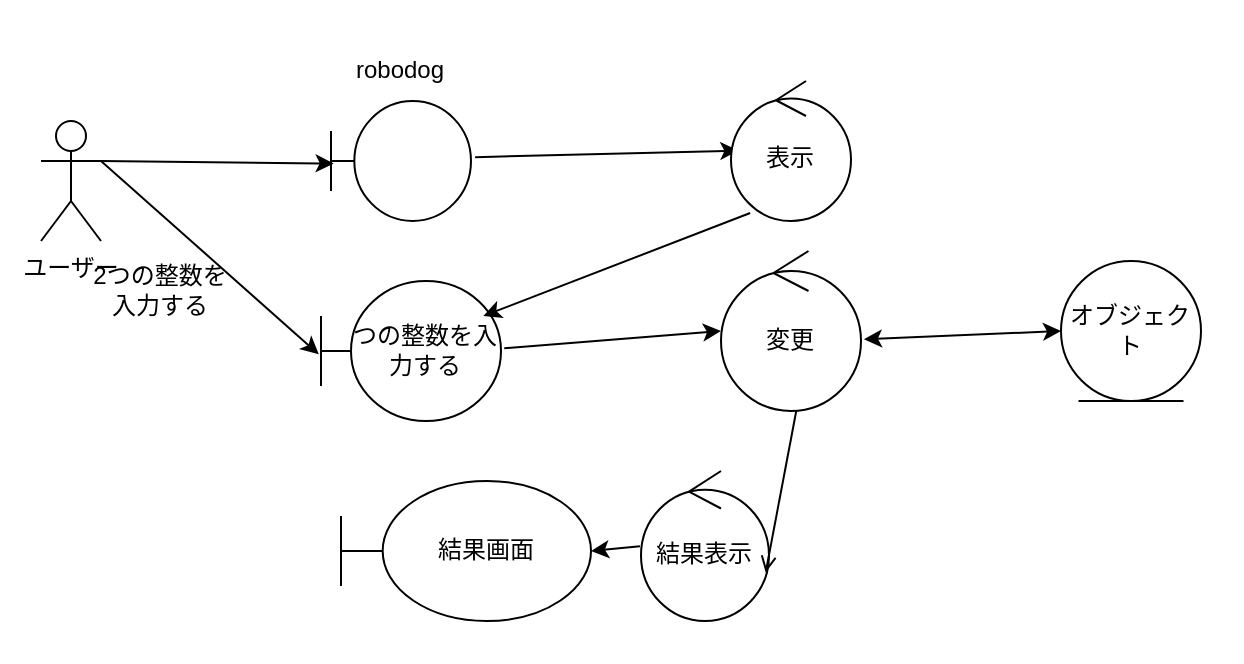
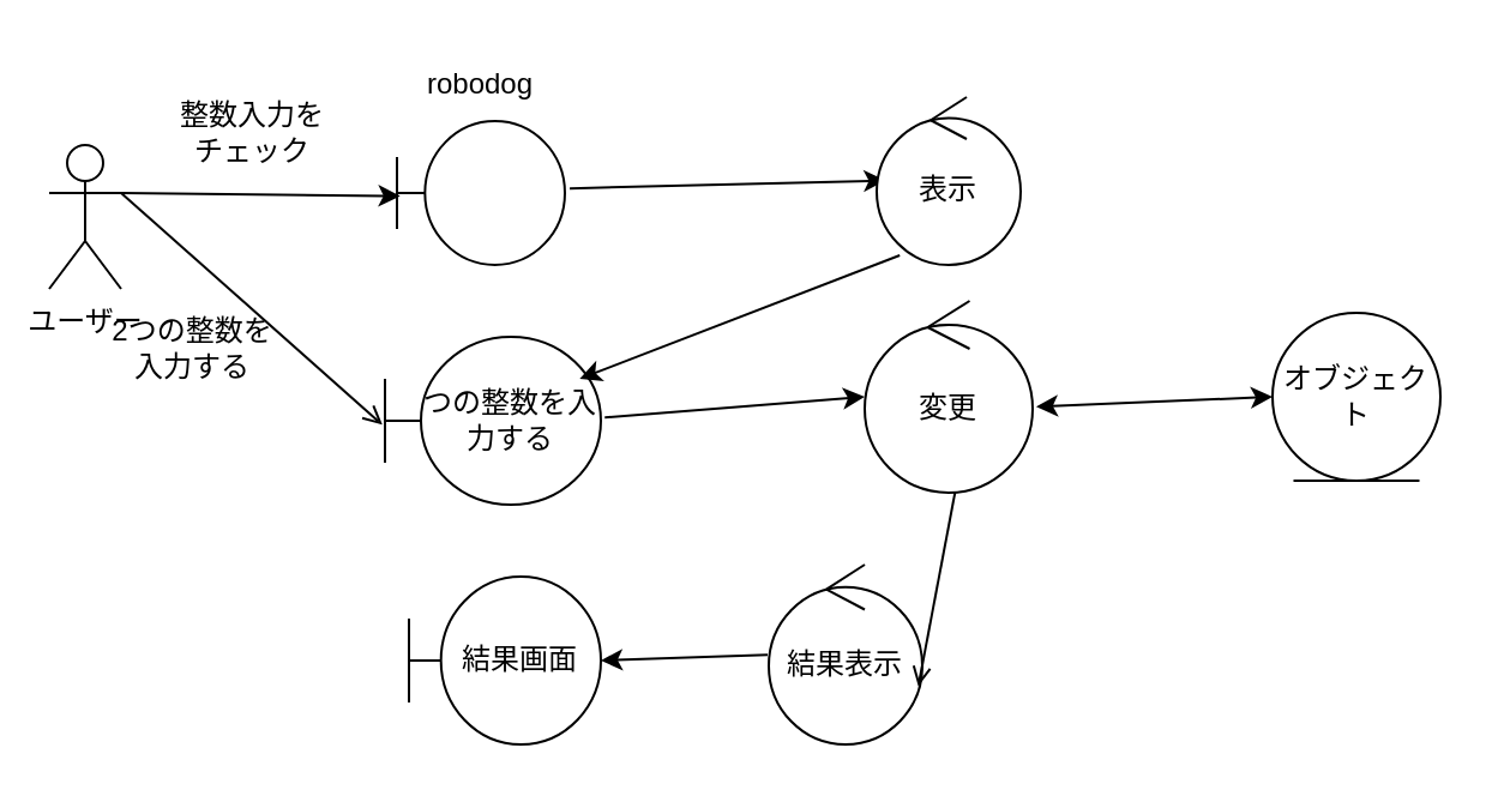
  <mxCell id="0" />
  <mxCell id="1" parent="0" />
  <mxCell id="2" value="ユーザー" style="shape=umlActor;verticalLabelPosition=bottom;verticalAlign=top;html=1;" vertex="1" parent="1"><mxGeometry x="20" y="60" width="30" height="60" as="geometry" /></mxCell>
  <mxCell id="3" value="つの整数を入力する" style="shape=umlBoundary;whiteSpace=wrap;html=1;" vertex="1" parent="1"><mxGeometry x="160" y="140" width="90" height="70" as="geometry" /></mxCell>
  <mxCell id="4" value="" style="shape=umlBoundary;whiteSpace=wrap;html=1;" vertex="1" parent="1"><mxGeometry x="165" y="50" width="70" height="60" as="geometry" /></mxCell>
  <mxCell id="5" value="" style="endArrow=classic;html=1;entryX=0.019;entryY=0.521;entryDx=0;entryDy=0;entryPerimeter=0;exitX=1;exitY=0.333;exitDx=0;exitDy=0;exitPerimeter=0;" edge="1" parent="1" source="2" target="4"><mxGeometry width="50" height="50" relative="1" as="geometry"><mxPoint x="360" y="180" as="sourcePoint" /><mxPoint x="410" y="130" as="targetPoint" /></mxGeometry></mxCell>
- <mxCell id="6" value="" style="endArrow=classic;html=1;entryX=-0.012;entryY=0.524;entryDx=0;entryDy=0;entryPerimeter=0;exitX=1;exitY=0.333;exitDx=0;exitDy=0;exitPerimeter=0;" edge="1" parent="1" source="2" target="3"><mxGeometry width="50" height="50" relative="1" as="geometry"><mxPoint x="360" y="180" as="sourcePoint" /><mxPoint x="410" y="130" as="targetPoint" /></mxGeometry></mxCell>
+ <mxCell id="6" value="" style="endArrow=open;html=1;entryX=-0.012;entryY=0.524;entryDx=0;entryDy=0;entryPerimeter=0;exitX=1;exitY=0.333;exitDx=0;exitDy=0;exitPerimeter=0;" edge="1" parent="1" source="2" target="3"><mxGeometry width="50" height="50" relative="1" as="geometry"><mxPoint x="360" y="180" as="sourcePoint" /><mxPoint x="410" y="130" as="targetPoint" /></mxGeometry></mxCell>
  <mxCell id="7" value="robodog" style="text;html=1;align=center;verticalAlign=middle;whiteSpace=wrap;rounded=0;" vertex="1" parent="1"><mxGeometry x="170" y="20" width="60" height="30" as="geometry" /></mxCell>
  <mxCell id="8" value="2つの整数を入力する" style="text;html=1;align=center;verticalAlign=middle;whiteSpace=wrap;rounded=0;" vertex="1" parent="1"><mxGeometry x="40" y="130" width="80" height="30" as="geometry" /></mxCell>
- <mxCell id="10" value="結果画面" style="shape=umlBoundary;whiteSpace=wrap;html=1;" vertex="1" parent="1"><mxGeometry x="170" y="240" width="125" height="70" as="geometry" /></mxCell>
+ <mxCell id="9" value="整数入力をチェック" style="text;html=1;align=center;verticalAlign=middle;whiteSpace=wrap;rounded=0;" vertex="1" parent="1"><mxGeometry x="70" y="40" width="70" height="30" as="geometry" /></mxCell>
+ <mxCell id="10" value="結果画面" style="shape=umlBoundary;whiteSpace=wrap;html=1;" vertex="1" parent="1"><mxGeometry x="170" y="240" width="80" height="70" as="geometry" /></mxCell>
  <mxCell id="11" value="" style="endArrow=classic;html=1;entryX=1;entryY=0.5;entryDx=0;entryDy=0;entryPerimeter=0;exitX=-0.008;exitY=0.502;exitDx=0;exitDy=0;exitPerimeter=0;" edge="1" parent="1" source="12" target="10"><mxGeometry width="50" height="50" relative="1" as="geometry"><mxPoint x="320" y="280" as="sourcePoint" /><mxPoint x="410" y="130" as="targetPoint" /></mxGeometry></mxCell>
  <mxCell id="12" value="結果表示" style="ellipse;shape=umlControl;whiteSpace=wrap;html=1;" vertex="1" parent="1"><mxGeometry x="320" y="235" width="64" height="75" as="geometry" /></mxCell>
  <mxCell id="13" value="" style="endArrow=open;html=1;entryX=0.974;entryY=0.677;entryDx=0;entryDy=0;entryPerimeter=0;exitX=0.544;exitY=0.97;exitDx=0;exitDy=0;exitPerimeter=0;" edge="1" parent="1" source="17" target="12"><mxGeometry width="50" height="50" relative="1" as="geometry"><mxPoint x="480" y="296" as="sourcePoint" /><mxPoint x="470" y="260" as="targetPoint" /></mxGeometry></mxCell>
  <mxCell id="14" value="" style="endArrow=classic;html=1;exitX=1.029;exitY=0.468;exitDx=0;exitDy=0;exitPerimeter=0;entryX=0.061;entryY=0.497;entryDx=0;entryDy=0;entryPerimeter=0;" edge="1" parent="1" source="4" target="16"><mxGeometry width="50" height="50" relative="1" as="geometry"><mxPoint x="360" y="180" as="sourcePoint" /><mxPoint x="320" y="60" as="targetPoint" /></mxGeometry></mxCell>
  <mxCell id="15" value="" style="endArrow=classic;html=1;exitX=1.018;exitY=0.48;exitDx=0;exitDy=0;exitPerimeter=0;entryX=0;entryY=0.5;entryDx=0;entryDy=0;entryPerimeter=0;" edge="1" parent="1" source="3" target="17"><mxGeometry width="50" height="50" relative="1" as="geometry"><mxPoint x="360" y="180" as="sourcePoint" /><mxPoint x="330" y="150" as="targetPoint" /></mxGeometry></mxCell>
  <mxCell id="16" value="表示" style="ellipse;shape=umlControl;whiteSpace=wrap;html=1;" vertex="1" parent="1"><mxGeometry x="365" y="40" width="60" height="70" as="geometry" /></mxCell>
  <mxCell id="17" value="変更" style="ellipse;shape=umlControl;whiteSpace=wrap;html=1;" vertex="1" parent="1"><mxGeometry x="360" y="125" width="70" height="80" as="geometry" /></mxCell>
  <mxCell id="18" value="" style="endArrow=classic;html=1;entryX=0.902;entryY=0.25;entryDx=0;entryDy=0;entryPerimeter=0;exitX=0.16;exitY=0.943;exitDx=0;exitDy=0;exitPerimeter=0;" edge="1" parent="1" source="16" target="3"><mxGeometry width="50" height="50" relative="1" as="geometry"><mxPoint x="360" y="180" as="sourcePoint" /><mxPoint x="410" y="130" as="targetPoint" /></mxGeometry></mxCell>
  <mxCell id="19" value="" style="endArrow=classic;startArrow=classic;html=1;exitX=1.021;exitY=0.552;exitDx=0;exitDy=0;exitPerimeter=0;entryX=0;entryY=0.5;entryDx=0;entryDy=0;" edge="1" parent="1" source="17" target="20"><mxGeometry width="50" height="50" relative="1" as="geometry"><mxPoint x="530" y="190" as="sourcePoint" /><mxPoint x="580" y="140" as="targetPoint" /></mxGeometry></mxCell>
  <mxCell id="20" value="オブジェクト" style="ellipse;shape=umlEntity;whiteSpace=wrap;html=1;" vertex="1" parent="1"><mxGeometry x="530" y="130" width="70" height="70" as="geometry" /></mxCell>
